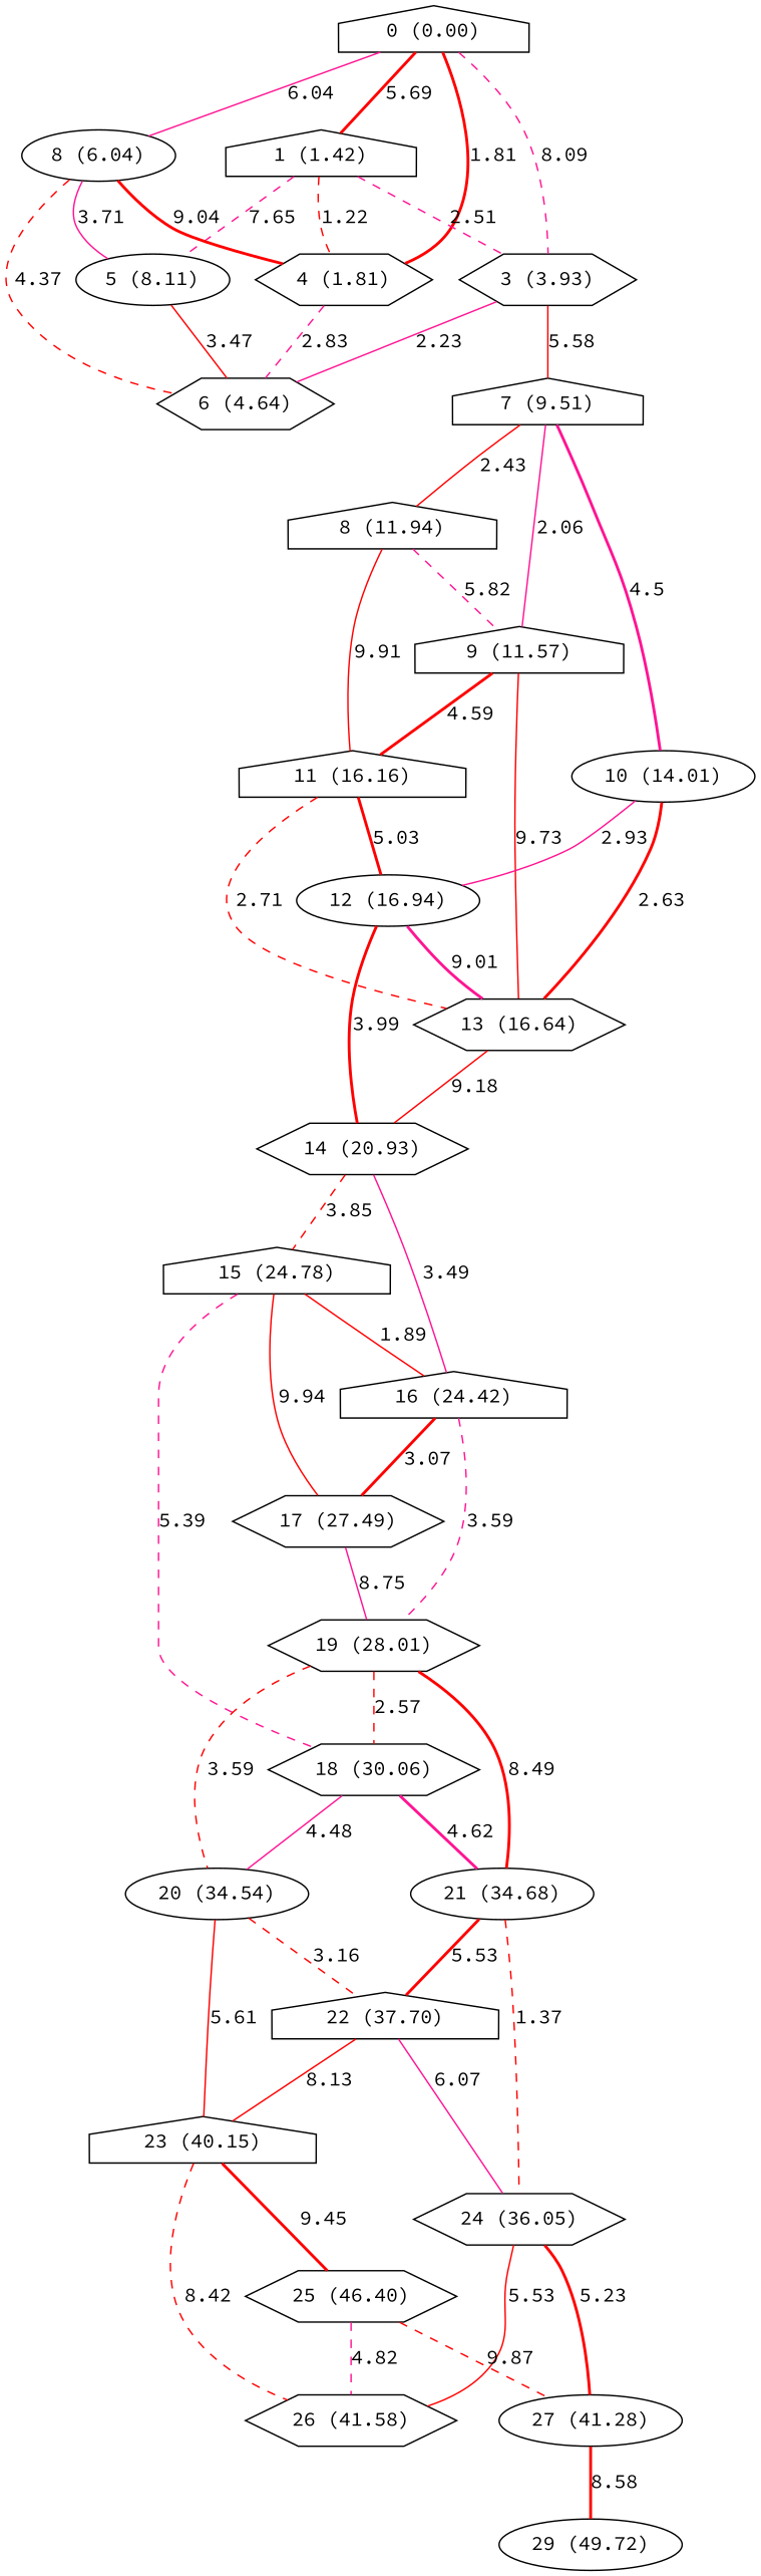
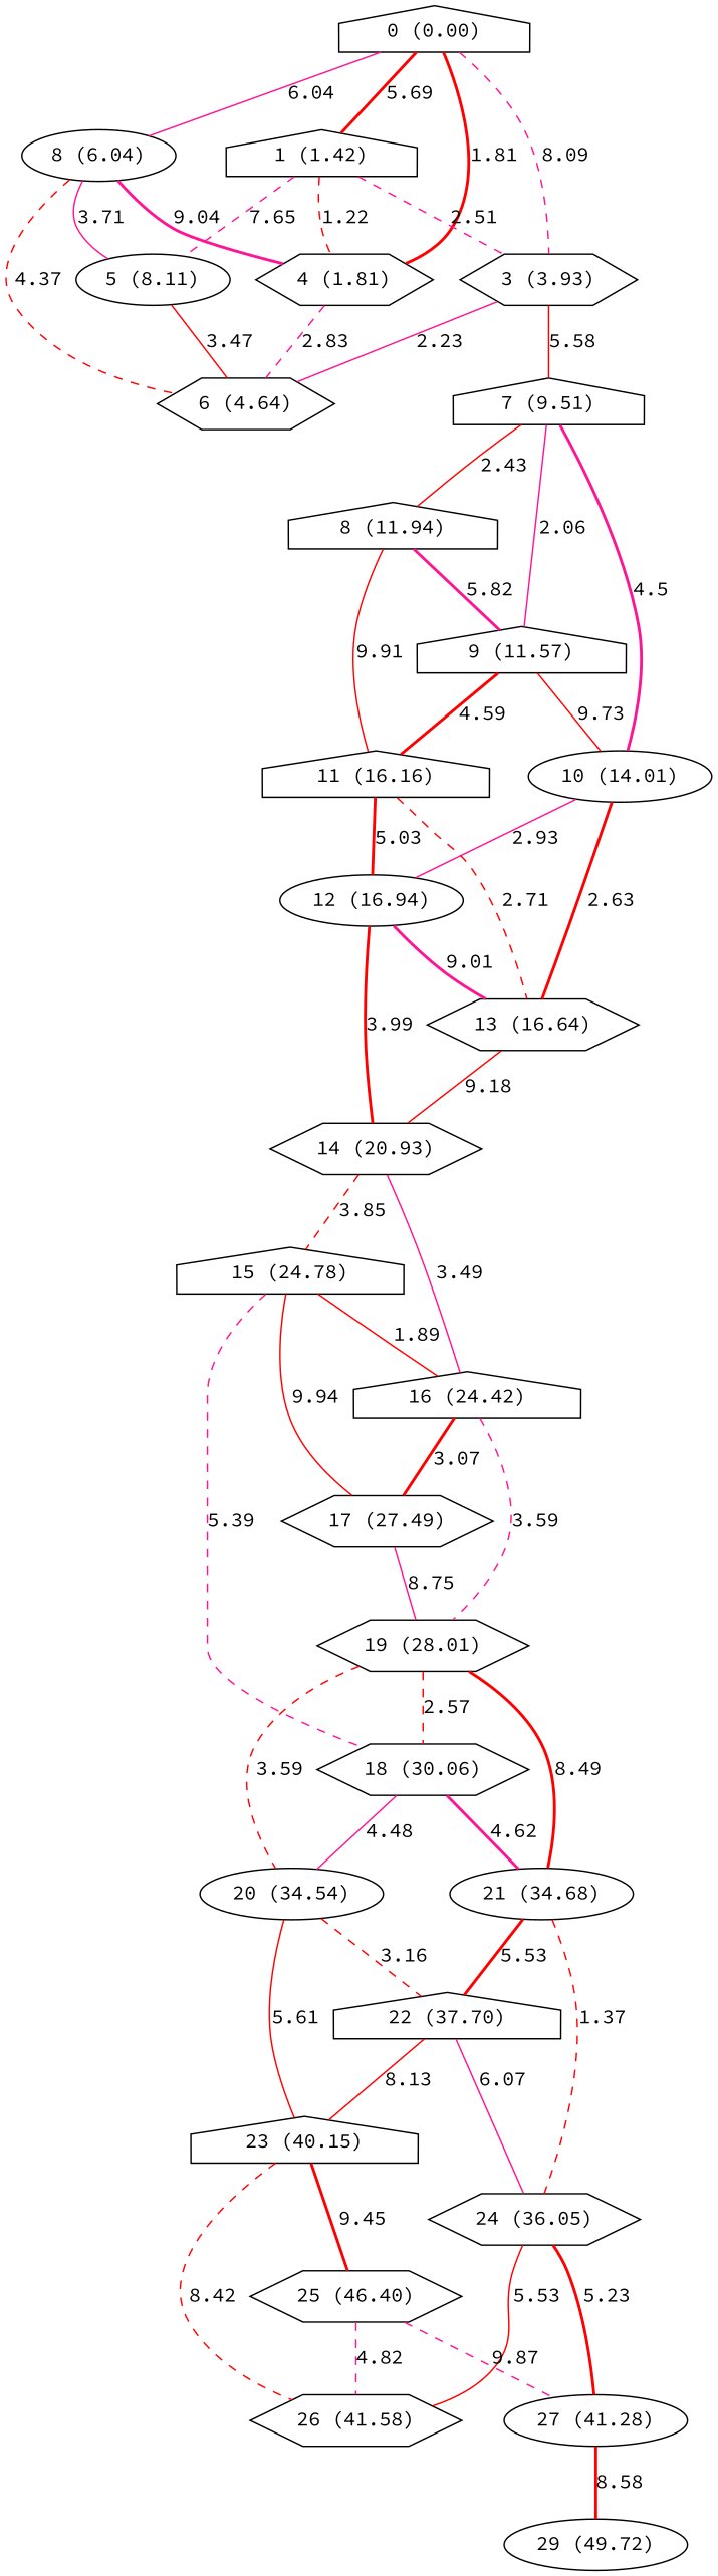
  graph {
    fontname="Source Code Pro"
    node [fontname="Source Code Pro" shape=hexagon]
    edge [color=red fontname="Source Code Pro" style=solid]
    "0 (0.00)" [shape=house]
    "1 (1.42)" [shape=house]
    n3 [label="8 (6.04)" shape=ellipse]
    "3 (3.93)"
    "4 (1.81)"
    "5 (8.11)" [shape=ellipse]
    "6 (4.64)"
    "7 (9.51)" [shape=house]
    "8 (11.94)" [shape=house]
    "9 (11.57)" [shape=house]
    "10 (14.01)" [shape=ellipse]
    "11 (16.16)" [shape=house]
    "12 (16.94)" [shape=ellipse]
    "13 (16.64)"
    "14 (20.93)"
    "15 (24.78)" [shape=house]
    "16 (24.42)" [shape=house]
    "17 (27.49)"
    "18 (30.06)"
    "19 (28.01)"
    "20 (34.54)" [shape=ellipse]
    "21 (34.68)" [shape=ellipse]
    "22 (37.70)" [shape=house]
    "23 (40.15)" [shape=house]
    "24 (36.05)"
    "25 (46.40)"
    "26 (41.58)"
    "27 (41.28)" [shape=ellipse]
    "29 (49.72)" [shape=ellipse]
    "0 (0.00)" -- "1 (1.42)" [label=5.69 style=bold]
    "0 (0.00)" -- n3 [color=deeppink label=6.04]
    "0 (0.00)" -- "3 (3.93)" [color=deeppink label=8.09 style=dashed]
    "0 (0.00)" -- "4 (1.81)" [label=1.81 style=bold]
    "1 (1.42)" -- "3 (3.93)" [color=deeppink label=2.51 style=dashed]
    "1 (1.42)" -- "4 (1.81)" [label=1.22 style=dashed]
    "1 (1.42)" -- "5 (8.11)" [color=deeppink label=7.65 style=dashed]
-   n3 -- "4 (1.81)" [label=9.04 style=bold]
+   n3 -- "4 (1.81)" [color=deeppink label=9.04 style=bold]
    n3 -- "5 (8.11)" [color=deeppink label=3.71]
    n3 -- "6 (4.64)" [label=4.37 style=dashed]
    "3 (3.93)" -- "6 (4.64)" [color=deeppink label=2.23]
    "3 (3.93)" -- "7 (9.51)" [label=5.58]
    "4 (1.81)" -- "6 (4.64)" [color=deeppink label=2.83 style=dashed]
    "5 (8.11)" -- "6 (4.64)" [label=3.47]
    "7 (9.51)" -- "8 (11.94)" [label=2.43]
    "7 (9.51)" -- "9 (11.57)" [color=deeppink label=2.06]
    "7 (9.51)" -- "10 (14.01)" [color=deeppink label=4.5 style=bold]
-   "8 (11.94)" -- "9 (11.57)" [color=deeppink label=5.82 style=dashed]
+   "8 (11.94)" -- "9 (11.57)" [color=deeppink label=5.82 style=bold]
    "8 (11.94)" -- "11 (16.16)" [label=9.91]
-   "9 (11.57)" -- "13 (16.64)" [label=9.73]
+   "9 (11.57)" -- "10 (14.01)" [label=9.73]
    "9 (11.57)" -- "11 (16.16)" [label=4.59 style=bold]
    "10 (14.01)" -- "12 (16.94)" [color=deeppink label=2.93]
    "10 (14.01)" -- "13 (16.64)" [label=2.63 style=bold]
    "11 (16.16)" -- "12 (16.94)" [label=5.03 style=bold]
    "11 (16.16)" -- "13 (16.64)" [label=2.71 style=dashed]
    "12 (16.94)" -- "13 (16.64)" [color=deeppink label=9.01 style=bold]
    "12 (16.94)" -- "14 (20.93)" [label=3.99 style=bold]
    "13 (16.64)" -- "14 (20.93)" [label=9.18]
    "14 (20.93)" -- "15 (24.78)" [label=3.85 style=dashed]
    "14 (20.93)" -- "16 (24.42)" [color=deeppink label=3.49]
    "15 (24.78)" -- "16 (24.42)" [label=1.89]
    "15 (24.78)" -- "17 (27.49)" [label=9.94]
    "15 (24.78)" -- "18 (30.06)" [color=deeppink label=5.39 style=dashed]
    "16 (24.42)" -- "17 (27.49)" [label=3.07 style=bold]
    "16 (24.42)" -- "19 (28.01)" [color=deeppink label=3.59 style=dashed]
    "17 (27.49)" -- "19 (28.01)" [color=deeppink label=8.75]
    "18 (30.06)" -- "20 (34.54)" [color=deeppink label=4.48]
    "18 (30.06)" -- "21 (34.68)" [color=deeppink label=4.62 style=bold]
    "19 (28.01)" -- "18 (30.06)" [label=2.57 style=dashed]
    "19 (28.01)" -- "20 (34.54)" [label=3.59 style=dashed]
    "19 (28.01)" -- "21 (34.68)" [label=8.49 style=bold]
    "20 (34.54)" -- "22 (37.70)" [label=3.16 style=dashed]
    "20 (34.54)" -- "23 (40.15)" [label=5.61]
    "21 (34.68)" -- "22 (37.70)" [label=5.53 style=bold]
    "21 (34.68)" -- "24 (36.05)" [label=1.37 style=dashed]
    "22 (37.70)" -- "23 (40.15)" [label=8.13]
    "22 (37.70)" -- "24 (36.05)" [color=deeppink label=6.07]
    "23 (40.15)" -- "25 (46.40)" [label=9.45 style=bold]
    "23 (40.15)" -- "26 (41.58)" [label=8.42 style=dashed]
    "24 (36.05)" -- "26 (41.58)" [label=5.53]
    "24 (36.05)" -- "27 (41.28)" [label=5.23 style=bold]
    "25 (46.40)" -- "26 (41.58)" [color=deeppink label=4.82 style=dashed]
-   "25 (46.40)" -- "27 (41.28)" [label=9.87 style=dashed]
+   "25 (46.40)" -- "27 (41.28)" [color=deeppink label=9.87 style=dashed]
    "27 (41.28)" -- "29 (49.72)" [label=8.58 style=bold]
  }
